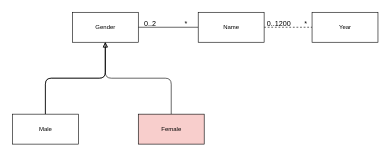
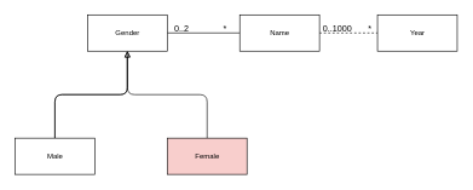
  <mxCell id="0" />
  <mxCell id="1" parent="0" />
  <mxCell id="2" value="" style="edgeStyle=orthogonalEdgeStyle;rounded=1;orthogonalLoop=1;jettySize=auto;html=1;startArrow=none;startFill=0;startSize=6;endArrow=none;endFill=0;strokeColor=#000000;strokeWidth=1;fontSize=10;" parent="1" source="6" target="8" edge="1"><mxGeometry relative="1" as="geometry" /></mxCell>
  <mxCell id="3" value="" style="edgeStyle=orthogonalEdgeStyle;rounded=1;orthogonalLoop=1;jettySize=auto;html=1;startArrow=none;startFill=0;startSize=6;endArrow=none;endFill=0;strokeColor=#000000;strokeWidth=1;fontSize=10;" parent="1" source="6" target="10" edge="1"><mxGeometry relative="1" as="geometry" /></mxCell>
  <mxCell id="4" value="" style="edgeStyle=orthogonalEdgeStyle;rounded=1;orthogonalLoop=1;jettySize=auto;html=1;startArrow=block;startFill=0;startSize=6;endArrow=none;endFill=0;strokeColor=#000000;strokeWidth=1;fontSize=10;" parent="1" source="6" target="10" edge="1"><mxGeometry relative="1" as="geometry" /></mxCell>
  <mxCell id="5" value="" style="edgeStyle=orthogonalEdgeStyle;rounded=1;orthogonalLoop=1;jettySize=auto;html=1;startArrow=block;startFill=0;startSize=6;endArrow=none;endFill=0;strokeColor=#000000;strokeWidth=1;fontSize=10;" parent="1" source="6" target="11" edge="1"><mxGeometry relative="1" as="geometry" /></mxCell>
  <mxCell id="6" value="Gender" style="html=1;fontSize=10;" parent="1" vertex="1"><mxGeometry x="120" y="20" width="110" height="50" as="geometry" /></mxCell>
  <mxCell id="7" value="" style="edgeStyle=orthogonalEdgeStyle;rounded=1;orthogonalLoop=1;jettySize=auto;html=1;startArrow=none;startFill=0;startSize=6;endArrow=none;endFill=0;strokeColor=#000000;strokeWidth=1;fontSize=10;dashed=1;" parent="1" source="8" target="9" edge="1"><mxGeometry relative="1" as="geometry" /></mxCell>
  <mxCell id="8" value="Name" style="html=1;fontSize=10;" parent="1" vertex="1"><mxGeometry x="330" y="20" width="110" height="50" as="geometry" /></mxCell>
  <mxCell id="9" value="Year" style="html=1;fontSize=10;" parent="1" vertex="1"><mxGeometry x="520" y="20" width="110" height="50" as="geometry" /></mxCell>
  <mxCell id="10" value="Male" style="html=1;fontSize=10;" parent="1" vertex="1"><mxGeometry x="20" y="190" width="110" height="50" as="geometry" /></mxCell>
  <mxCell id="11" value="Female" style="html=1;fontSize=10;fillColor=#f8cecc;" parent="1" vertex="1"><mxGeometry x="230" y="190" width="110" height="50" as="geometry" /></mxCell>
- <mxCell id="12" value="0..1200" style="text;html=1;strokeColor=none;fillColor=none;align=center;verticalAlign=middle;whiteSpace=wrap;rounded=0;" vertex="1" parent="1"><mxGeometry x="440" y="30" width="50" height="20" as="geometry" /></mxCell>
+ <mxCell id="12" value="0..1000" style="text;html=1;strokeColor=none;fillColor=none;align=center;verticalAlign=middle;whiteSpace=wrap;rounded=0;" vertex="1" parent="1"><mxGeometry x="440" y="30" width="50" height="20" as="geometry" /></mxCell>
  <mxCell id="13" value="*" style="text;html=1;strokeColor=none;fillColor=none;align=center;verticalAlign=middle;whiteSpace=wrap;rounded=0;" vertex="1" parent="1"><mxGeometry x="490" y="30" width="40" height="20" as="geometry" /></mxCell>
  <mxCell id="14" value="0..2" style="text;html=1;strokeColor=none;fillColor=none;align=center;verticalAlign=middle;whiteSpace=wrap;rounded=0;" vertex="1" parent="1"><mxGeometry x="230" y="30" width="40" height="20" as="geometry" /></mxCell>
  <mxCell id="15" value="*" style="text;html=1;strokeColor=none;fillColor=none;align=center;verticalAlign=middle;whiteSpace=wrap;rounded=0;" vertex="1" parent="1"><mxGeometry x="290" y="30" width="40" height="20" as="geometry" /></mxCell>
